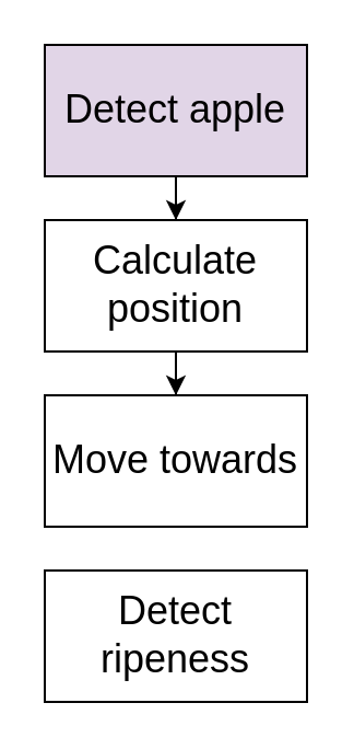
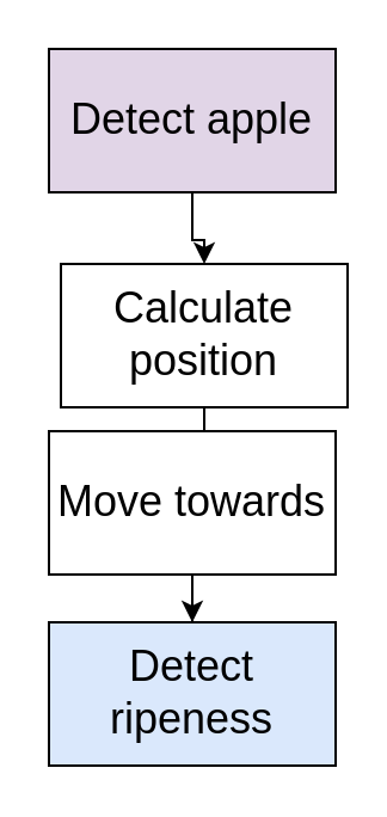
  <mxCell id="0" />
  <mxCell id="1" parent="0" />
  <mxCell id="2" value="" style="edgeStyle=orthogonalEdgeStyle;rounded=0;orthogonalLoop=1;jettySize=auto;html=1;fontSize=18;" edge="1" parent="1" source="3" target="5"><mxGeometry relative="1" as="geometry" /></mxCell>
  <mxCell id="3" value="&lt;font style=&quot;font-size: 18px;&quot;&gt;Detect apple&lt;/font&gt;" style="rounded=0;whiteSpace=wrap;html=1;fillColor=#e1d5e7;" vertex="1" parent="1"><mxGeometry x="20" y="20" width="120" height="60" as="geometry" /></mxCell>
  <mxCell id="4" value="" style="edgeStyle=orthogonalEdgeStyle;rounded=0;orthogonalLoop=1;jettySize=auto;html=1;fontSize=18;" edge="1" parent="1" source="5" target="7"><mxGeometry relative="1" as="geometry" /></mxCell>
- <mxCell id="5" value="&lt;font style=&quot;font-size: 18px;&quot;&gt;Calculate position&lt;/font&gt;" style="rounded=0;whiteSpace=wrap;html=1;" vertex="1" parent="1"><mxGeometry x="20" y="100" width="120" height="60" as="geometry" /></mxCell>
+ <mxCell id="5" value="&lt;font style=&quot;font-size: 18px;&quot;&gt;Calculate position&lt;/font&gt;" style="rounded=0;whiteSpace=wrap;html=1;" vertex="1" parent="1"><mxGeometry x="25" y="110" width="120" height="60" as="geometry" /></mxCell>
+ <mxCell id="6" value="" style="edgeStyle=orthogonalEdgeStyle;rounded=0;orthogonalLoop=1;jettySize=auto;html=1;fontSize=18;" edge="1" parent="1" source="7" target="8"><mxGeometry relative="1" as="geometry" /></mxCell>
  <mxCell id="7" value="&lt;font style=&quot;font-size: 18px;&quot;&gt;Move towards&lt;/font&gt;" style="rounded=0;whiteSpace=wrap;html=1;" vertex="1" parent="1"><mxGeometry x="20" y="180" width="120" height="60" as="geometry" /></mxCell>
- <mxCell id="8" value="&lt;font style=&quot;font-size: 18px;&quot;&gt;Detect ripeness&lt;/font&gt;" style="rounded=0;whiteSpace=wrap;html=1;" vertex="1" parent="1"><mxGeometry x="20" y="260" width="120" height="60" as="geometry" /></mxCell>
+ <mxCell id="8" value="&lt;font style=&quot;font-size: 18px;&quot;&gt;Detect ripeness&lt;/font&gt;" style="rounded=0;whiteSpace=wrap;html=1;fillColor=#dae8fc;" vertex="1" parent="1"><mxGeometry x="20" y="260" width="120" height="60" as="geometry" /></mxCell>
